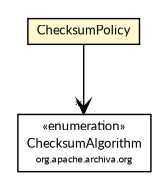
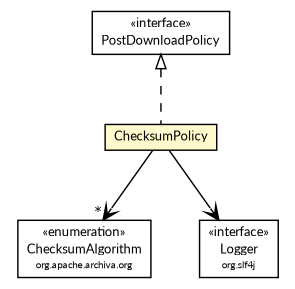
  digraph {
    fontname=Lato
    node [fontcolor=black fontname=Lato fontsize=9.0 shape=plaintext]
    edge [fontname=Lato fontsize=10.0 headport=p labelfontname=Helvetica labelfontsize=10 tailport=p arrowhead=open color=black fontcolor=black]
    n1 [label=<<table border="0" cellborder="1" cellspacing="0" cellpadding="2" port="p" href="../../../archiva/checksum/ChecksumAlgorithm.html"> 		<tr><td><table border="0" cellspacing="0" cellpadding="1"> 			<tr><td> &laquo;enumeration&raquo; </td></tr> 			<tr><td> ChecksumAlgorithm </td></tr> 			<tr><td><font point-size="7.0"> org.apache.archiva.org </font></td></tr> 		</table></td></tr> 		</table>>]
+   n2 [label=<<table border="0" cellborder="1" cellspacing="0" cellpadding="2" port="p" href="./PostDownloadPolicy.html"> 		<tr><td><table border="0" cellspacing="0" cellpadding="1"> 			<tr><td> &laquo;interface&raquo; </td></tr> 			<tr><td> PostDownloadPolicy </td></tr> 		</table></td></tr> 		</table>>]
    n3 [label=<<table border="0" cellborder="1" cellspacing="0" cellpadding="2" port="p" bgcolor="lemonChiffon" href="./ChecksumPolicy.html"> 		<tr><td><table border="0" cellspacing="0" cellpadding="1"> 			<tr><td> ChecksumPolicy </td></tr> 		</table></td></tr> 		</table>>]
+   n4 [label=<<table border="0" cellborder="1" cellspacing="0" cellpadding="2" port="p" href="http://java.sun.com/j2se/1.4.2/docs/api/org/slf4j/Logger.html"> 		<tr><td><table border="0" cellspacing="0" cellpadding="1"> 			<tr><td> &laquo;interface&raquo; </td></tr> 			<tr><td> Logger </td></tr> 			<tr><td><font point-size="7.0"> org.slf4j </font></td></tr> 		</table></td></tr> 		</table>>]
+   n2 -> n3 [arrowtail=empty dir=back fontsize=10 style=dashed arrowhead="" color="" fontcolor=""]
    n3 -> n1 [headlabel="*"]
+   n3 -> n4
  }
